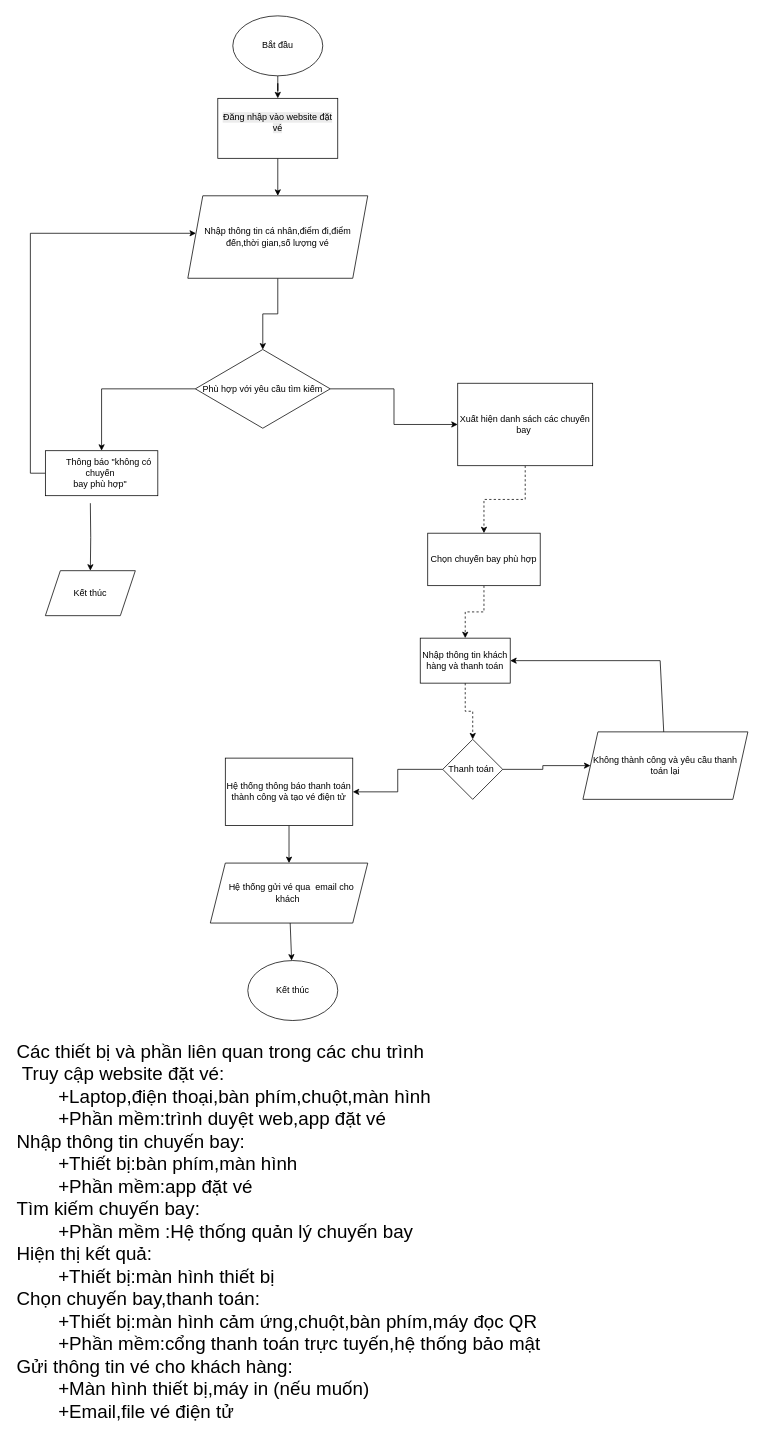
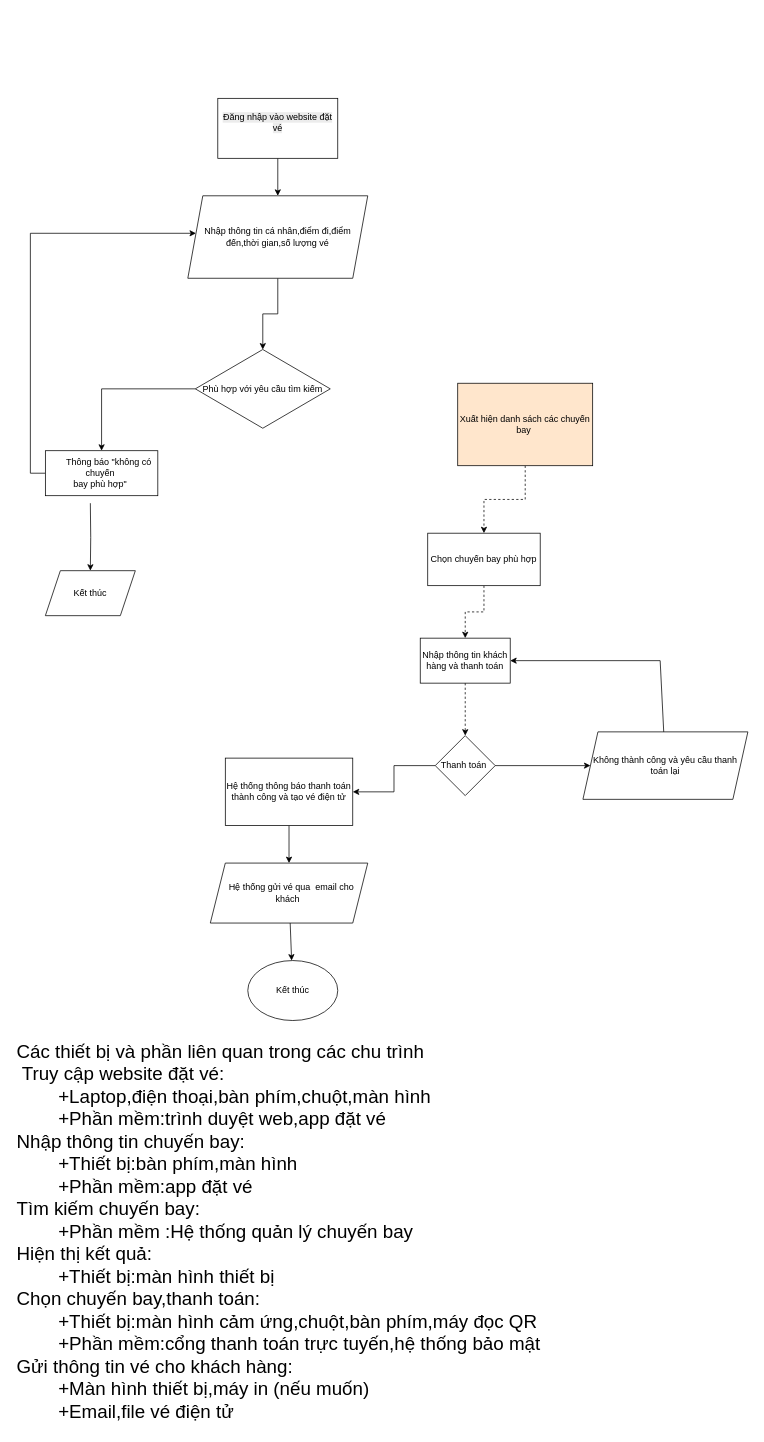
  <mxCell id="0" />
  <mxCell id="1" parent="0" />
  <mxCell id="2" value="" style="edgeStyle=orthogonalEdgeStyle;rounded=0;orthogonalLoop=1;jettySize=auto;html=1;exitX=0.5;exitY=1;exitDx=0;exitDy=0;" parent="1" source="17" target="7" edge="1"><mxGeometry relative="1" as="geometry" /></mxCell>
- <mxCell id="3" value="" style="edgeStyle=orthogonalEdgeStyle;rounded=0;orthogonalLoop=1;jettySize=auto;html=1;" parent="1" source="4" target="17" edge="1"><mxGeometry relative="1" as="geometry" /></mxCell>
- <mxCell id="4" value="Bắt đầu" style="ellipse;whiteSpace=wrap;html=1;" parent="1" vertex="1"><mxGeometry x="310" y="20" width="120" height="80" as="geometry" /></mxCell>
  <mxCell id="5" value="" style="edgeStyle=orthogonalEdgeStyle;rounded=0;orthogonalLoop=1;jettySize=auto;html=1;exitX=0;exitY=0.5;exitDx=0;exitDy=0;" parent="1" source="20" target="21" edge="1"><mxGeometry relative="1" as="geometry"><mxPoint x="220" y="600" as="targetPoint" /></mxGeometry></mxCell>
  <mxCell id="6" value="" style="edgeStyle=orthogonalEdgeStyle;rounded=0;orthogonalLoop=1;jettySize=auto;html=1;" parent="1" source="7" target="20" edge="1"><mxGeometry relative="1" as="geometry" /></mxCell>
  <mxCell id="7" value="Nhập thông tin cá nhân,điểm đi,điểm đến,thời gian,số lượng vé" style="shape=parallelogram;perimeter=parallelogramPerimeter;whiteSpace=wrap;html=1;fixedSize=1;" parent="1" vertex="1"><mxGeometry x="250" y="260" width="240" height="110" as="geometry" /></mxCell>
  <mxCell id="8" value="" style="edgeStyle=orthogonalEdgeStyle;rounded=0;orthogonalLoop=1;jettySize=auto;html=1;" parent="1" target="10" edge="1"><mxGeometry relative="1" as="geometry"><mxPoint x="120" y="670" as="sourcePoint" /></mxGeometry></mxCell>
  <mxCell id="9" value="" style="edgeStyle=orthogonalEdgeStyle;rounded=0;orthogonalLoop=1;jettySize=auto;html=1;" parent="1" source="21" target="7" edge="1"><mxGeometry relative="1" as="geometry"><mxPoint x="20" y="600" as="sourcePoint" /><mxPoint x="188.462" y="288.462" as="targetPoint" /><Array as="points"><mxPoint x="40" y="630" /><mxPoint x="40" y="310" /></Array></mxGeometry></mxCell>
  <mxCell id="10" value="Kết thúc" style="shape=parallelogram;perimeter=parallelogramPerimeter;whiteSpace=wrap;html=1;fixedSize=1;" parent="1" vertex="1"><mxGeometry x="60" y="760" width="120" height="60" as="geometry" /></mxCell>
  <mxCell id="11" value="" style="edgeStyle=orthogonalEdgeStyle;rounded=0;orthogonalLoop=1;jettySize=auto;html=1;dashed=1;" parent="1" source="22" target="13" edge="1"><mxGeometry relative="1" as="geometry"><mxPoint x="640" y="580" as="sourcePoint" /></mxGeometry></mxCell>
  <mxCell id="12" value="" style="edgeStyle=orthogonalEdgeStyle;rounded=0;orthogonalLoop=1;jettySize=auto;html=1;dashed=1;" parent="1" source="13" target="15" edge="1"><mxGeometry relative="1" as="geometry" /></mxCell>
  <mxCell id="13" value="Chọn chuyến bay phù hợp" style="whiteSpace=wrap;html=1;" parent="1" vertex="1"><mxGeometry x="570" y="710" width="150" height="70" as="geometry" /></mxCell>
  <mxCell id="14" value="" style="edgeStyle=orthogonalEdgeStyle;rounded=0;orthogonalLoop=1;jettySize=auto;html=1;dashed=1;" parent="1" source="15" target="27" edge="1"><mxGeometry relative="1" as="geometry" /></mxCell>
  <mxCell id="15" value="Nhập thông tin khách hàng và thanh toán" style="whiteSpace=wrap;html=1;" parent="1" vertex="1"><mxGeometry x="560" y="850" width="120" height="60" as="geometry" /></mxCell>
  <mxCell id="16" value="&amp;nbsp; Hệ thống gửi vé qua&amp;nbsp; email cho khách&amp;nbsp;" style="shape=parallelogram;perimeter=parallelogramPerimeter;whiteSpace=wrap;html=1;fixedSize=1;" parent="1" vertex="1"><mxGeometry x="280" y="1150" width="210" height="80" as="geometry" /></mxCell>
  <mxCell id="17" value="&#10;&lt;span style=&quot;color: rgb(0, 0, 0); font-family: Helvetica; font-size: 12px; font-style: normal; font-variant-ligatures: normal; font-variant-caps: normal; font-weight: 400; letter-spacing: normal; orphans: 2; text-align: center; text-indent: 0px; text-transform: none; widows: 2; word-spacing: 0px; -webkit-text-stroke-width: 0px; white-space: normal; background-color: rgb(236, 236, 236); text-decoration-thickness: initial; text-decoration-style: initial; text-decoration-color: initial; display: inline !important; float: none;&quot;&gt;Đăng nhập vào website đặt vé&lt;/span&gt;&#10;&#10;" style="whiteSpace=wrap;html=1;" parent="1" vertex="1"><mxGeometry x="290" y="130" width="160" height="80" as="geometry" /></mxCell>
  <mxCell id="18" value="&lt;div&gt;Các thiết bị và phần liên quan trong các chu trình&lt;/div&gt;&amp;nbsp;Truy cập website đặt vé:&amp;nbsp;&lt;div&gt;&amp;nbsp;&lt;span style=&quot;white-space: pre;&quot;&gt;&#09;&lt;/span&gt;+Laptop,điện thoại,bàn phím,chuột,màn hình&lt;div&gt;&lt;span style=&quot;white-space: pre;&quot;&gt;&#09;&lt;/span&gt;+Phần mềm:trình duyệt web,app đặt vé&lt;/div&gt;&lt;/div&gt;&lt;div&gt;Nhập thông tin chuyến bay:&lt;/div&gt;&lt;div&gt;&lt;span style=&quot;white-space: pre;&quot;&gt;&#09;&lt;/span&gt;+Thiết bị:bàn phím,màn hình&lt;/div&gt;&lt;div&gt;&lt;span style=&quot;white-space: pre;&quot;&gt;&#09;&lt;/span&gt;+Phần mềm:app đặt vé&lt;/div&gt;&lt;div&gt;Tìm kiếm chuyến bay:&lt;/div&gt;&lt;div&gt;&lt;span style=&quot;white-space: pre;&quot;&gt;&#09;&lt;/span&gt;+Phần mềm :Hệ thống quản lý chuyến bay&lt;/div&gt;&lt;div&gt;Hiện thị kết quả:&lt;/div&gt;&lt;div&gt;&lt;span style=&quot;white-space: pre;&quot;&gt;&#09;&lt;/span&gt;+Thiết bị:màn hình thiết bị&amp;nbsp;&lt;/div&gt;&lt;div&gt;Chọn chuyến bay,thanh toán:&lt;/div&gt;&lt;div&gt;&lt;span style=&quot;white-space: pre;&quot;&gt;&#09;&lt;/span&gt;+Thiết bị:màn hình cảm ứng,chuột,bàn phím,máy đọc QR&lt;/div&gt;&lt;div&gt;&lt;span style=&quot;white-space: pre;&quot;&gt;&#09;&lt;/span&gt;+Phần mềm:cổng thanh toán trực tuyến,hệ thống bảo mật&lt;/div&gt;&lt;div&gt;Gửi thông tin vé cho khách hàng:&lt;/div&gt;&lt;div&gt;&lt;span style=&quot;white-space: pre;&quot;&gt;&#09;&lt;/span&gt;+Màn hình thiết bị,máy in (nếu muốn)&lt;/div&gt;&lt;div&gt;&lt;span style=&quot;white-space: pre;&quot;&gt;&#09;&lt;/span&gt;+Email,file vé điện tử&amp;nbsp;&lt;/div&gt;" style="text;html=1;align=left;verticalAlign=middle;resizable=0;points=[];autosize=1;strokeColor=none;fillColor=none;fontSize=25;" parent="1" vertex="1"><mxGeometry x="20" y="1380" width="720" height="520" as="geometry" /></mxCell>
- <mxCell id="19" value="" style="edgeStyle=orthogonalEdgeStyle;rounded=0;orthogonalLoop=1;jettySize=auto;html=1;" parent="1" source="20" target="22" edge="1"><mxGeometry relative="1" as="geometry" /></mxCell>
  <mxCell id="20" value="Phù hợp với yêu cầu tìm kiếm" style="rhombus;whiteSpace=wrap;html=1;" parent="1" vertex="1"><mxGeometry x="260" y="465" width="180" height="105" as="geometry" /></mxCell>
  <mxCell id="21" value="&amp;nbsp; &amp;nbsp; &amp;nbsp; Thông báo &quot;không có chuyến&amp;nbsp;&lt;div&gt;bay phù hợp&quot;&amp;nbsp;&lt;/div&gt;" style="rounded=0;whiteSpace=wrap;html=1;" parent="1" vertex="1"><mxGeometry x="60" y="600" width="150" height="60" as="geometry" /></mxCell>
- <mxCell id="22" value="Xuất hiện danh sách các chuyến bay&amp;nbsp;" style="whiteSpace=wrap;html=1;" parent="1" vertex="1"><mxGeometry x="610" y="510" width="180" height="110" as="geometry" /></mxCell>
+ <mxCell id="22" value="Xuất hiện danh sách các chuyến bay&amp;nbsp;" style="whiteSpace=wrap;html=1;fillColor=#ffe6cc;" parent="1" vertex="1"><mxGeometry x="610" y="510" width="180" height="110" as="geometry" /></mxCell>
  <mxCell id="23" value="Kết thúc" style="ellipse;whiteSpace=wrap;html=1;" parent="1" vertex="1"><mxGeometry x="330" y="1280" width="120" height="80" as="geometry" /></mxCell>
  <mxCell id="24" value="" style="endArrow=classic;html=1;rounded=0;" parent="1" source="16" target="23" edge="1"><mxGeometry width="50" height="50" relative="1" as="geometry"><mxPoint x="460" y="1210" as="sourcePoint" /><mxPoint x="510" y="1160" as="targetPoint" /></mxGeometry></mxCell>
  <mxCell id="25" value="" style="edgeStyle=orthogonalEdgeStyle;rounded=0;orthogonalLoop=1;jettySize=auto;html=1;" parent="1" source="27" target="28" edge="1"><mxGeometry relative="1" as="geometry"><mxPoint x="770" y="1025" as="targetPoint" /></mxGeometry></mxCell>
  <mxCell id="26" value="" style="edgeStyle=orthogonalEdgeStyle;rounded=0;orthogonalLoop=1;jettySize=auto;html=1;" parent="1" source="27" target="30" edge="1"><mxGeometry relative="1" as="geometry" /></mxCell>
- <mxCell id="27" value="Thanh toán&amp;nbsp;" style="rhombus;whiteSpace=wrap;html=1;" parent="1" vertex="1"><mxGeometry x="590" y="985" width="80" height="80" as="geometry" /></mxCell>
+ <mxCell id="27" value="Thanh toán&amp;nbsp;" style="rhombus;whiteSpace=wrap;html=1;" parent="1" vertex="1"><mxGeometry x="580" y="980" width="80" height="80" as="geometry" /></mxCell>
  <mxCell id="28" value="Không thành công và yêu cầu thanh toán lại" style="shape=parallelogram;perimeter=parallelogramPerimeter;whiteSpace=wrap;html=1;fixedSize=1;" parent="1" vertex="1"><mxGeometry x="777" y="975" width="220" height="90" as="geometry" /></mxCell>
  <mxCell id="29" value="" style="edgeStyle=orthogonalEdgeStyle;rounded=0;orthogonalLoop=1;jettySize=auto;html=1;" parent="1" source="30" target="16" edge="1"><mxGeometry relative="1" as="geometry" /></mxCell>
  <mxCell id="30" value="Hệ thống thông báo thanh toán thành công và tạo vé điện tử" style="whiteSpace=wrap;html=1;" parent="1" vertex="1"><mxGeometry x="300" y="1010" width="170" height="90" as="geometry" /></mxCell>
  <mxCell id="31" value="" style="endArrow=classic;html=1;rounded=0;" parent="1" source="28" target="15" edge="1"><mxGeometry width="50" height="50" relative="1" as="geometry"><mxPoint x="460" y="1110" as="sourcePoint" /><mxPoint x="510" y="1060" as="targetPoint" /><Array as="points"><mxPoint x="880" y="880" /></Array></mxGeometry></mxCell>
